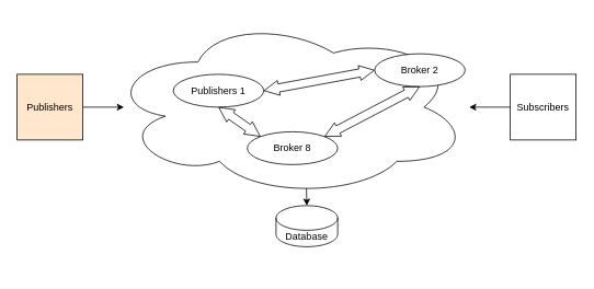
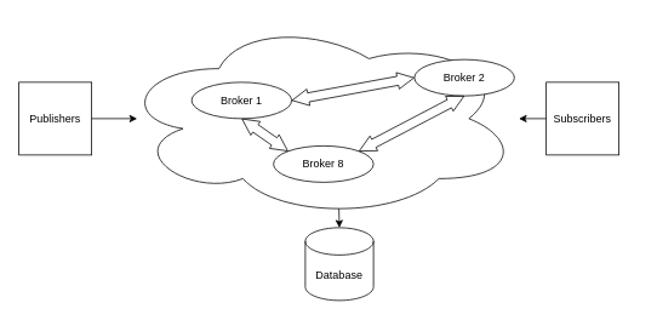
  <mxCell id="0" />
  <mxCell id="1" parent="0" />
  <mxCell id="2" value="" style="ellipse;shape=cloud;whiteSpace=wrap;html=1;" vertex="1" parent="1"><mxGeometry x="130" y="20" width="440" height="220" as="geometry" /></mxCell>
- <mxCell id="3" value="Publishers 1" style="ellipse;whiteSpace=wrap;html=1;" vertex="1" parent="1"><mxGeometry x="210" y="90" width="110" height="40" as="geometry" /></mxCell>
+ <mxCell id="3" value="Broker 1" style="ellipse;whiteSpace=wrap;html=1;" vertex="1" parent="1"><mxGeometry x="210" y="90" width="110" height="40" as="geometry" /></mxCell>
  <mxCell id="4" value="Broker 8" style="ellipse;whiteSpace=wrap;html=1;" vertex="1" parent="1"><mxGeometry x="300" y="160" width="110" height="40" as="geometry" /></mxCell>
  <mxCell id="5" value="Broker 2" style="ellipse;whiteSpace=wrap;html=1;" vertex="1" parent="1"><mxGeometry x="455" y="65" width="110" height="40" as="geometry" /></mxCell>
- <mxCell id="6" value="Database" style="shape=cylinder3;whiteSpace=wrap;html=1;boundedLbl=1;backgroundOutline=1;size=15;" vertex="1" parent="1"><mxGeometry x="335" y="250" width="75" height="50" as="geometry" /></mxCell>
- <mxCell id="7" value="Publishers" style="whiteSpace=wrap;html=1;aspect=fixed;fillColor=#ffe6cc;" vertex="1" parent="1"><mxGeometry x="20" y="90" width="80" height="80" as="geometry" /></mxCell>
- <mxCell id="8" value="Subscribers" style="whiteSpace=wrap;html=1;aspect=fixed;" vertex="1" parent="1"><mxGeometry x="620" y="90" width="80" height="80" as="geometry" /></mxCell>
+ <mxCell id="6" value="Database" style="shape=cylinder3;whiteSpace=wrap;html=1;boundedLbl=1;backgroundOutline=1;size=15;" vertex="1" parent="1"><mxGeometry x="335" y="250" width="75" height="80" as="geometry" /></mxCell>
+ <mxCell id="7" value="Publishers" style="whiteSpace=wrap;html=1;aspect=fixed;" vertex="1" parent="1"><mxGeometry x="20" y="90" width="80" height="80" as="geometry" /></mxCell>
+ <mxCell id="8" value="Subscribers" style="whiteSpace=wrap;html=1;aspect=fixed;" vertex="1" parent="1"><mxGeometry x="600" y="90" width="80" height="80" as="geometry" /></mxCell>
  <mxCell id="9" value="" style="endArrow=classic;html=1;rounded=0;entryX=0.5;entryY=0;entryDx=0;entryDy=0;entryPerimeter=0;exitX=0.55;exitY=0.95;exitDx=0;exitDy=0;exitPerimeter=0;" edge="1" parent="1" source="2" target="6"><mxGeometry width="50" height="50" relative="1" as="geometry"><mxPoint x="366" y="220" as="sourcePoint" /><mxPoint x="390" y="170" as="targetPoint" /></mxGeometry></mxCell>
  <mxCell id="10" value="" style="shape=flexArrow;endArrow=classic;startArrow=classic;html=1;rounded=0;entryX=1;entryY=0;entryDx=0;entryDy=0;exitX=0.5;exitY=1;exitDx=0;exitDy=0;endWidth=7.333;endSize=5.707;startWidth=7.333;startSize=5.707;" edge="1" parent="1" source="5" target="4"><mxGeometry width="100" height="100" relative="1" as="geometry"><mxPoint x="330" y="120" as="sourcePoint" /><mxPoint x="410" y="120" as="targetPoint" /></mxGeometry></mxCell>
  <mxCell id="11" value="" style="shape=flexArrow;endArrow=classic;startArrow=classic;html=1;rounded=0;entryX=1;entryY=0.5;entryDx=0;entryDy=0;exitX=0;exitY=0.5;exitDx=0;exitDy=0;endWidth=7.333;endSize=5.707;startWidth=7.333;startSize=5.707;" edge="1" parent="1" source="5" target="3"><mxGeometry width="100" height="100" relative="1" as="geometry"><mxPoint x="395.11" y="90" as="sourcePoint" /><mxPoint x="334.001" y="125.858" as="targetPoint" /></mxGeometry></mxCell>
  <mxCell id="12" value="" style="shape=flexArrow;endArrow=classic;startArrow=classic;html=1;rounded=0;entryX=0.5;entryY=1;entryDx=0;entryDy=0;exitX=0;exitY=0;exitDx=0;exitDy=0;endWidth=7.333;endSize=5.707;startWidth=7.333;startSize=5.707;" edge="1" parent="1" source="4" target="3"><mxGeometry width="100" height="100" relative="1" as="geometry"><mxPoint x="320" y="160" as="sourcePoint" /><mxPoint x="240" y="160" as="targetPoint" /></mxGeometry></mxCell>
  <mxCell id="13" value="" style="endArrow=classic;html=1;rounded=0;exitX=1;exitY=0.5;exitDx=0;exitDy=0;" edge="1" parent="1" source="7"><mxGeometry width="50" height="50" relative="1" as="geometry"><mxPoint x="330" y="190" as="sourcePoint" /><mxPoint x="150" y="130" as="targetPoint" /></mxGeometry></mxCell>
  <mxCell id="14" value="" style="endArrow=classic;html=1;rounded=0;exitX=0;exitY=0.5;exitDx=0;exitDy=0;" edge="1" parent="1" source="8" target="2"><mxGeometry width="50" height="50" relative="1" as="geometry"><mxPoint x="330" y="190" as="sourcePoint" /><mxPoint x="580" y="90" as="targetPoint" /></mxGeometry></mxCell>
